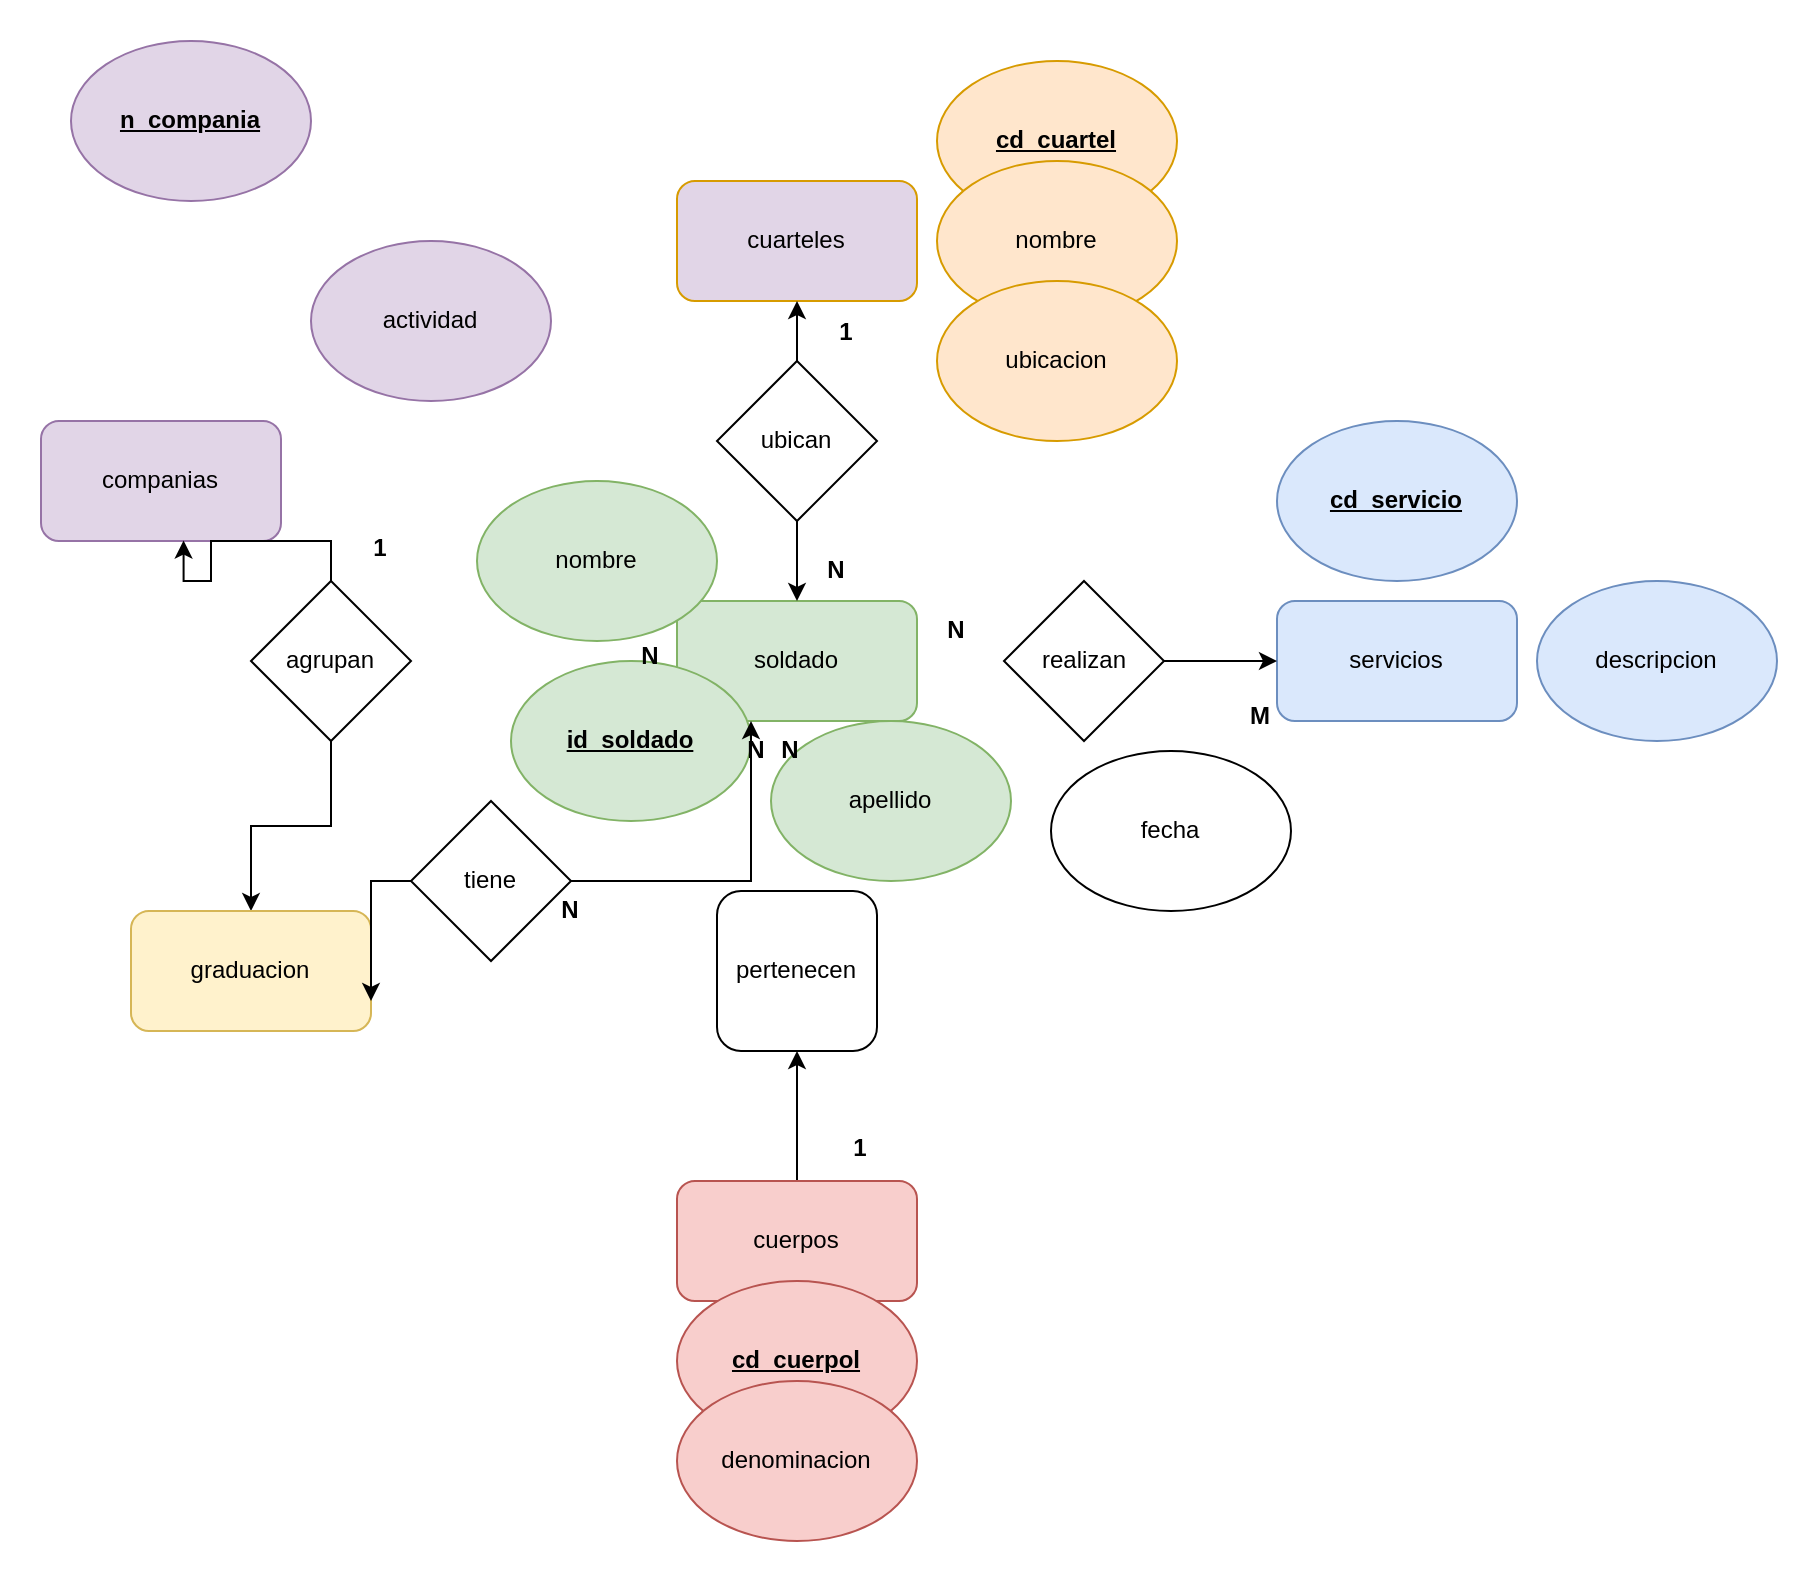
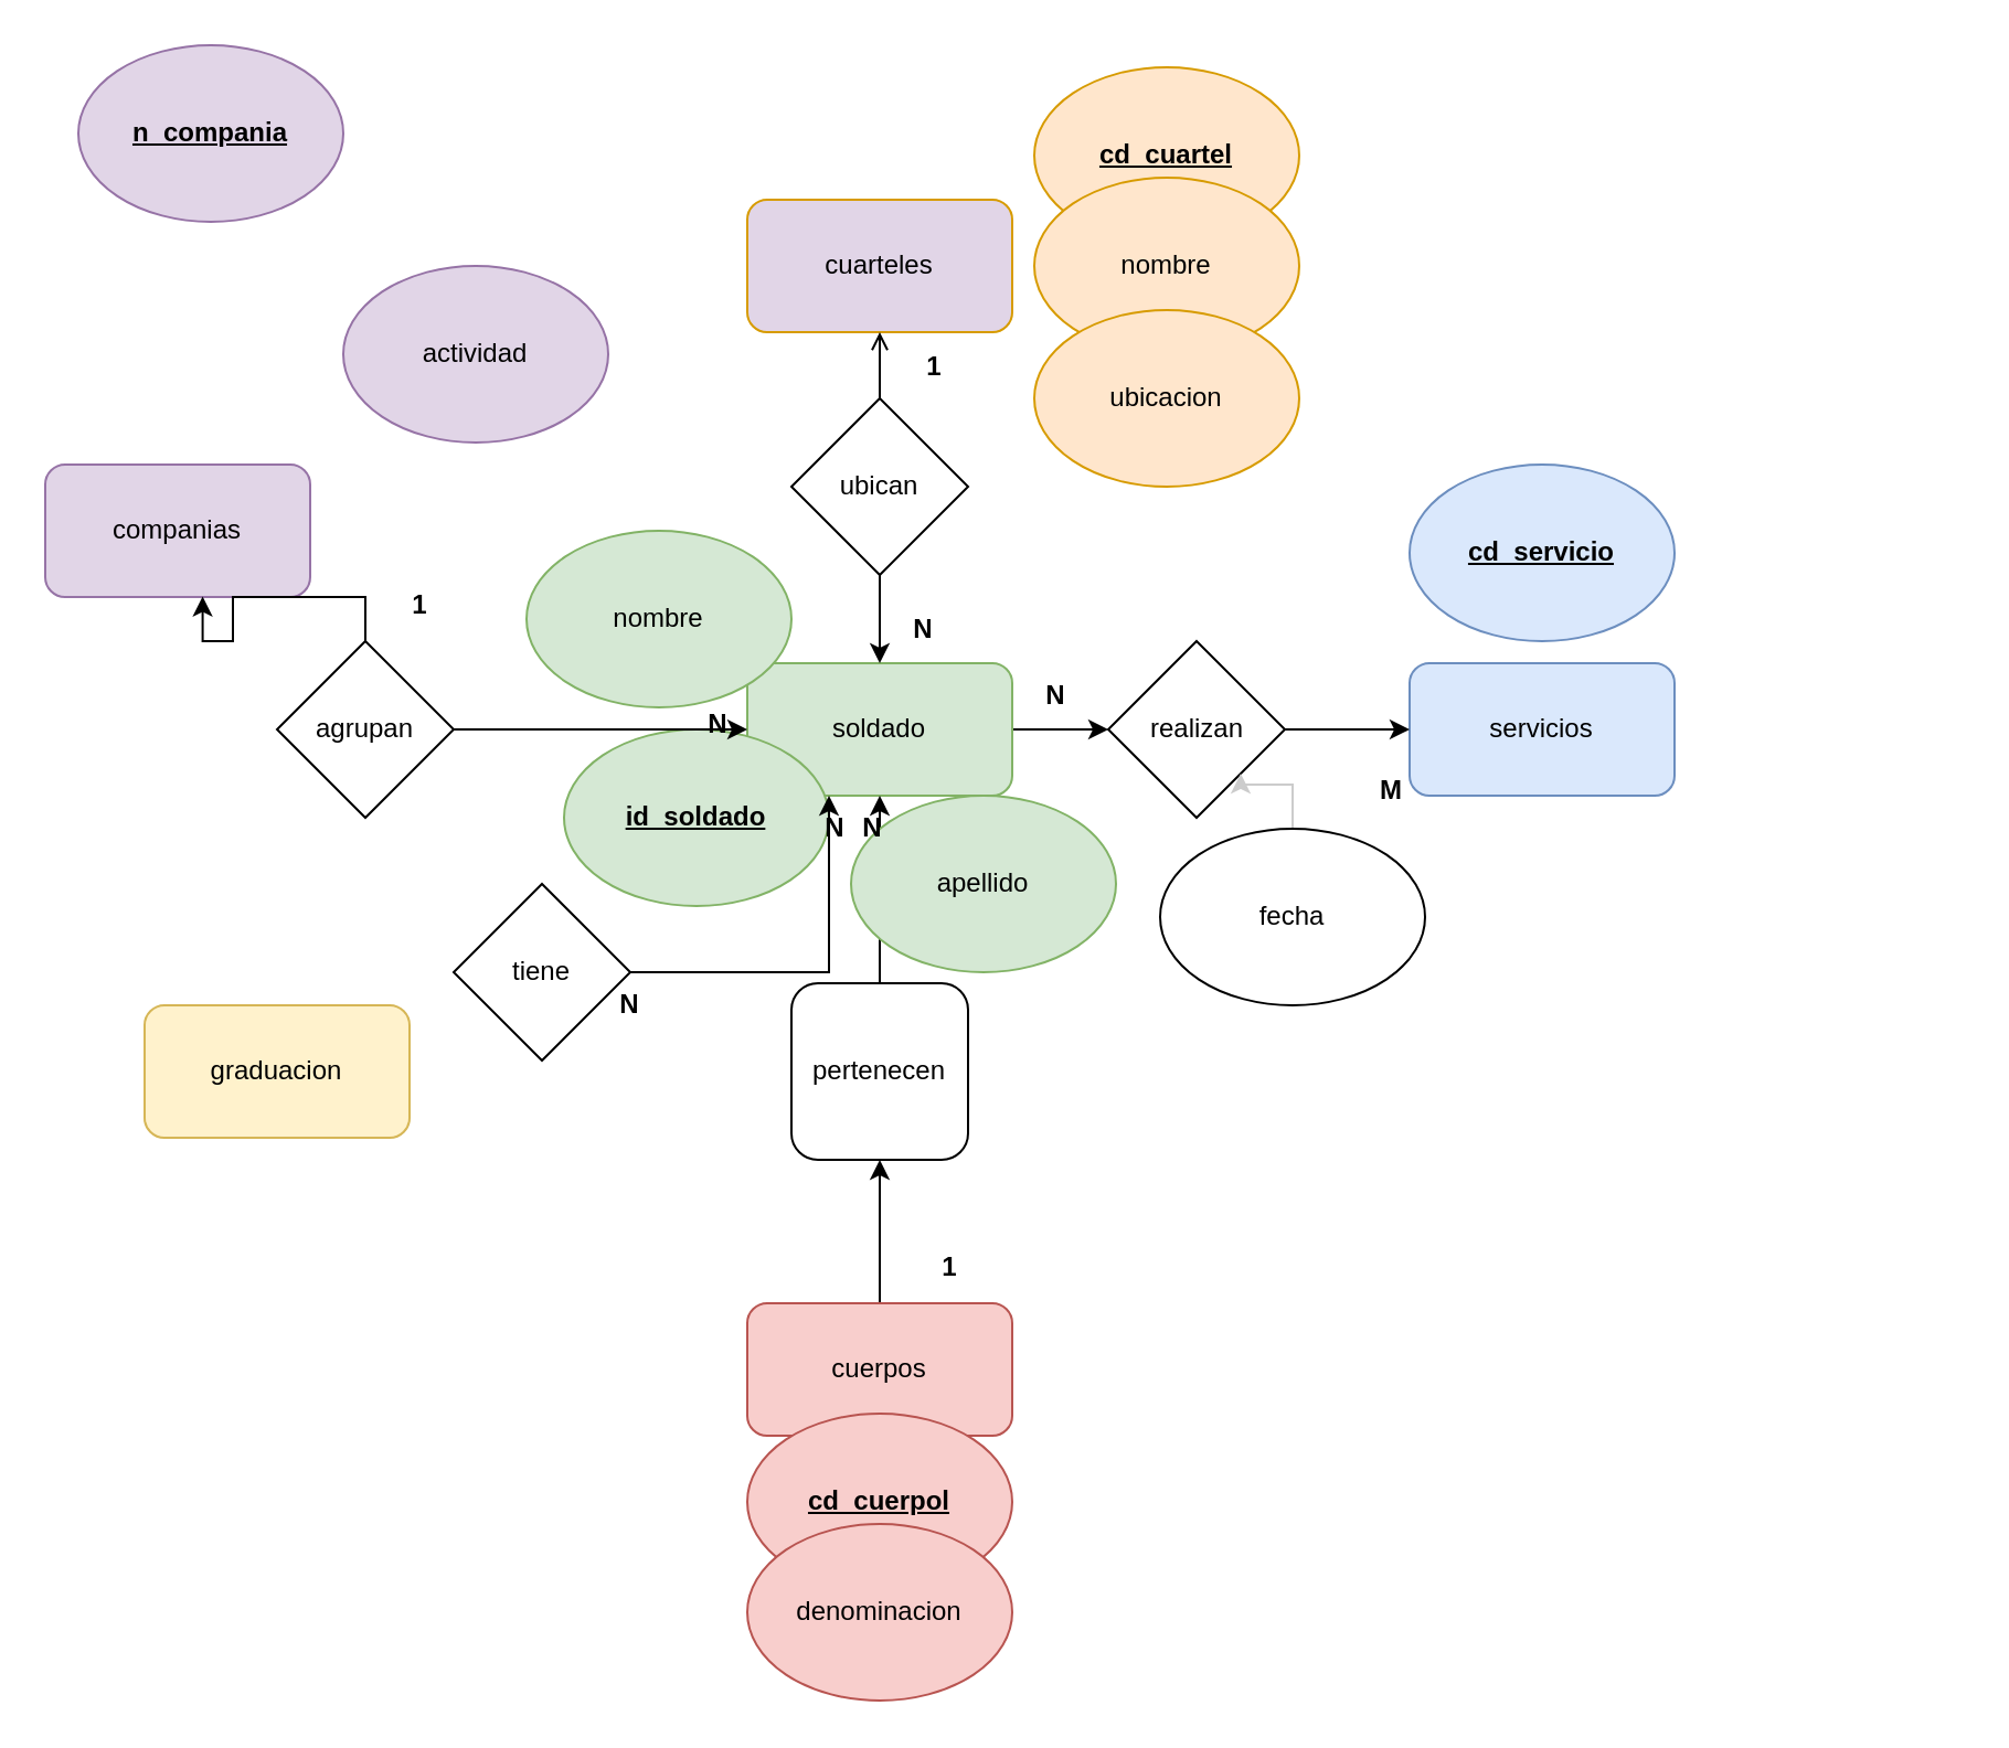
  <mxCell id="0" />
  <mxCell id="1" parent="0" />
+ <mxCell id="2" style="edgeStyle=orthogonalEdgeStyle;rounded=0;orthogonalLoop=1;jettySize=auto;html=1;exitX=1;exitY=0.5;exitDx=0;exitDy=0;entryX=0;entryY=0.5;entryDx=0;entryDy=0;" edge="1" parent="1" source="3" target="10"><mxGeometry relative="1" as="geometry" /></mxCell>
  <mxCell id="3" value="soldado" style="rounded=1;whiteSpace=wrap;html=1;fillColor=#d5e8d4;strokeColor=#82b366;" vertex="1" parent="1"><mxGeometry x="338" y="300" width="120" height="60" as="geometry" /></mxCell>
  <mxCell id="4" value="cuarteles" style="rounded=1;whiteSpace=wrap;html=1;fillColor=#e1d5e7;strokeColor=#d79b00;" vertex="1" parent="1"><mxGeometry x="338" y="90" width="120" height="60" as="geometry" /></mxCell>
  <mxCell id="5" value="" style="edgeStyle=orthogonalEdgeStyle;rounded=0;orthogonalLoop=1;jettySize=auto;html=1;" edge="1" parent="1" source="6" target="12"><mxGeometry relative="1" as="geometry" /></mxCell>
  <mxCell id="6" value="cuerpos" style="rounded=1;whiteSpace=wrap;html=1;fillColor=#f8cecc;strokeColor=#b85450;" vertex="1" parent="1"><mxGeometry x="338" y="590" width="120" height="60" as="geometry" /></mxCell>
  <mxCell id="7" value="companias" style="rounded=1;whiteSpace=wrap;html=1;fillColor=#e1d5e7;strokeColor=#9673a6;" vertex="1" parent="1"><mxGeometry x="20" y="210" width="120" height="60" as="geometry" /></mxCell>
  <mxCell id="8" value="servicios" style="rounded=1;whiteSpace=wrap;html=1;fillColor=#dae8fc;strokeColor=#6c8ebf;" vertex="1" parent="1"><mxGeometry x="638" y="300" width="120" height="60" as="geometry" /></mxCell>
  <mxCell id="9" style="edgeStyle=orthogonalEdgeStyle;rounded=0;orthogonalLoop=1;jettySize=auto;html=1;exitX=1;exitY=0.5;exitDx=0;exitDy=0;entryX=0;entryY=0.5;entryDx=0;entryDy=0;" edge="1" parent="1" source="10" target="8"><mxGeometry relative="1" as="geometry" /></mxCell>
  <mxCell id="10" value="realizan" style="rhombus;whiteSpace=wrap;html=1;" vertex="1" parent="1"><mxGeometry x="501.5" y="290" width="80" height="80" as="geometry" /></mxCell>
+ <mxCell id="11" value="" style="edgeStyle=orthogonalEdgeStyle;rounded=0;orthogonalLoop=1;jettySize=auto;html=1;" edge="1" parent="1" source="12" target="3"><mxGeometry relative="1" as="geometry" /></mxCell>
  <mxCell id="12" value="pertenecen" style="whiteSpace=wrap;html=1;rounded=1;" vertex="1" parent="1"><mxGeometry x="358" y="445" width="80" height="80" as="geometry" /></mxCell>
  <mxCell id="13" value="&lt;b&gt;&lt;u&gt;id_soldado&lt;/u&gt;&lt;/b&gt;" style="ellipse;whiteSpace=wrap;html=1;fillColor=#d5e8d4;strokeColor=#82b366;" vertex="1" parent="1"><mxGeometry x="255" y="330" width="120" height="80" as="geometry" /></mxCell>
  <mxCell id="14" value="nombre" style="ellipse;whiteSpace=wrap;html=1;fillColor=#d5e8d4;strokeColor=#82b366;" vertex="1" parent="1"><mxGeometry x="238" width="120" height="80" as="geometry" y="240" /></mxCell>
  <mxCell id="15" value="apellido" style="ellipse;whiteSpace=wrap;html=1;fillColor=#d5e8d4;strokeColor=#82b366;" vertex="1" parent="1"><mxGeometry x="385" y="360" width="120" height="80" as="geometry" /></mxCell>
  <mxCell id="16" value="&lt;b&gt;&lt;u&gt;cd_cuartel&lt;/u&gt;&lt;/b&gt;" style="ellipse;whiteSpace=wrap;html=1;fillColor=#ffe6cc;strokeColor=#d79b00;" vertex="1" parent="1"><mxGeometry x="468" y="30" width="120" height="80" as="geometry" /></mxCell>
  <mxCell id="17" value="nombre" style="ellipse;whiteSpace=wrap;html=1;fillColor=#ffe6cc;strokeColor=#d79b00;" vertex="1" parent="1"><mxGeometry x="468" y="80" width="120" height="80" as="geometry" /></mxCell>
  <mxCell id="18" value="ubicacion" style="ellipse;whiteSpace=wrap;html=1;fillColor=#ffe6cc;strokeColor=#d79b00;" vertex="1" parent="1"><mxGeometry x="468" y="140" width="120" height="80" as="geometry" /></mxCell>
  <mxCell id="19" value="&lt;b&gt;&lt;u&gt;cd_cuerpol&lt;/u&gt;&lt;/b&gt;" style="ellipse;whiteSpace=wrap;html=1;fillColor=#f8cecc;strokeColor=#b85450;" vertex="1" parent="1"><mxGeometry x="338" y="640" width="120" height="80" as="geometry" /></mxCell>
  <mxCell id="20" value="denominacion" style="ellipse;whiteSpace=wrap;html=1;fillColor=#f8cecc;strokeColor=#b85450;" vertex="1" parent="1"><mxGeometry x="338" y="690" width="120" height="80" as="geometry" /></mxCell>
  <mxCell id="21" value="&lt;b&gt;&lt;u&gt;n_compania&lt;/u&gt;&lt;/b&gt;" style="ellipse;whiteSpace=wrap;html=1;fillColor=#e1d5e7;strokeColor=#9673a6;" vertex="1" parent="1"><mxGeometry x="35" y="20" width="120" height="80" as="geometry" /></mxCell>
  <mxCell id="22" value="actividad" style="ellipse;whiteSpace=wrap;html=1;fillColor=#e1d5e7;strokeColor=#9673a6;" vertex="1" parent="1"><mxGeometry x="155" y="120" width="120" height="80" as="geometry" /></mxCell>
  <mxCell id="23" value="&lt;b&gt;&lt;u&gt;cd_servicio&lt;/u&gt;&lt;/b&gt;" style="ellipse;whiteSpace=wrap;html=1;fillColor=#dae8fc;strokeColor=#6c8ebf;" vertex="1" parent="1"><mxGeometry x="638" y="210" width="120" height="80" as="geometry" /></mxCell>
- <mxCell id="24" value="descripcion" style="ellipse;whiteSpace=wrap;html=1;fillColor=#dae8fc;strokeColor=#6c8ebf;" vertex="1" parent="1"><mxGeometry x="768" y="290" width="120" height="80" as="geometry" /></mxCell>
  <mxCell id="25" style="edgeStyle=orthogonalEdgeStyle;rounded=0;orthogonalLoop=1;jettySize=auto;html=1;exitX=0.5;exitY=1;exitDx=0;exitDy=0;entryX=0.5;entryY=0;entryDx=0;entryDy=0;" edge="1" parent="1" source="27" target="3"><mxGeometry relative="1" as="geometry" /></mxCell>
- <mxCell id="26" style="edgeStyle=orthogonalEdgeStyle;rounded=0;orthogonalLoop=1;jettySize=auto;html=1;exitX=0.5;exitY=0;exitDx=0;exitDy=0;entryX=0.5;entryY=1;entryDx=0;entryDy=0;" edge="1" parent="1" source="27" target="4"><mxGeometry relative="1" as="geometry" /></mxCell>
+ <mxCell id="26" style="edgeStyle=orthogonalEdgeStyle;rounded=0;orthogonalLoop=1;jettySize=auto;html=1;exitX=0.5;exitY=0;exitDx=0;exitDy=0;entryX=0.5;entryY=1;entryDx=0;entryDy=0;endArrow=open;" edge="1" parent="1" source="27" target="4"><mxGeometry relative="1" as="geometry" /></mxCell>
  <mxCell id="27" value="ubican" style="rhombus;whiteSpace=wrap;html=1;" vertex="1" parent="1"><mxGeometry x="358" y="180" width="80" height="80" as="geometry" /></mxCell>
  <mxCell id="28" style="edgeStyle=orthogonalEdgeStyle;rounded=0;orthogonalLoop=1;jettySize=auto;html=1;exitX=0.5;exitY=0;exitDx=0;exitDy=0;entryX=0.594;entryY=0.996;entryDx=0;entryDy=0;entryPerimeter=0;" edge="1" parent="1" source="30" target="7"><mxGeometry relative="1" as="geometry" /></mxCell>
- <mxCell id="29" style="edgeStyle=orthogonalEdgeStyle;rounded=0;orthogonalLoop=1;jettySize=auto;html=1;" edge="1" parent="1" source="30" target="31"><mxGeometry relative="1" as="geometry" /></mxCell>
+ <mxCell id="29" style="edgeStyle=orthogonalEdgeStyle;rounded=0;orthogonalLoop=1;jettySize=auto;html=1;entryX=0;entryY=0.5;entryDx=0;entryDy=0;" edge="1" parent="1" source="30" target="3"><mxGeometry relative="1" as="geometry" /></mxCell>
  <mxCell id="30" value="agrupan" style="rhombus;whiteSpace=wrap;html=1;" vertex="1" parent="1"><mxGeometry x="125" y="290" width="80" height="80" as="geometry" /></mxCell>
  <mxCell id="31" value="graduacion" style="rounded=1;whiteSpace=wrap;html=1;fillColor=#fff2cc;strokeColor=#d6b656;" vertex="1" parent="1"><mxGeometry x="65" y="455" width="120" height="60" as="geometry" /></mxCell>
- <mxCell id="32" style="edgeStyle=orthogonalEdgeStyle;rounded=0;orthogonalLoop=1;jettySize=auto;html=1;entryX=1;entryY=0.75;entryDx=0;entryDy=0;" edge="1" parent="1" source="34" target="31"><mxGeometry relative="1" as="geometry" /></mxCell>
  <mxCell id="33" style="edgeStyle=orthogonalEdgeStyle;rounded=0;orthogonalLoop=1;jettySize=auto;html=1;exitX=1;exitY=0.5;exitDx=0;exitDy=0;" edge="1" parent="1" source="34" target="3"><mxGeometry relative="1" as="geometry"><Array as="points"><mxPoint x="375" y="440" /></Array></mxGeometry></mxCell>
  <mxCell id="34" value="tiene" style="rhombus;whiteSpace=wrap;html=1;" vertex="1" parent="1"><mxGeometry x="205" y="400" width="80" height="80" as="geometry" /></mxCell>
+ <mxCell id="35" style="edgeStyle=orthogonalEdgeStyle;rounded=0;orthogonalLoop=1;jettySize=auto;html=1;entryX=1;entryY=1;entryDx=0;entryDy=0;strokeColor=#CCCCCC;" edge="1" parent="1" source="36" target="10"><mxGeometry relative="1" as="geometry" /></mxCell>
  <mxCell id="36" value="fecha" style="ellipse;whiteSpace=wrap;html=1;" vertex="1" parent="1"><mxGeometry x="525" y="375" width="120" height="80" as="geometry" /></mxCell>
  <mxCell id="37" value="&lt;b&gt;M&lt;/b&gt;" style="text;html=1;strokeColor=none;fillColor=none;align=center;verticalAlign=middle;whiteSpace=wrap;rounded=0;" vertex="1" parent="1"><mxGeometry x="615" y="345" width="30" height="25" as="geometry" /></mxCell>
  <mxCell id="38" value="&lt;b&gt;1&lt;/b&gt;" style="text;html=1;strokeColor=none;fillColor=none;align=center;verticalAlign=middle;whiteSpace=wrap;rounded=0;" vertex="1" parent="1"><mxGeometry x="415" y="560" width="30" height="27.5" as="geometry" /></mxCell>
  <mxCell id="39" value="&lt;b&gt;1&lt;/b&gt;" style="text;html=1;strokeColor=none;fillColor=none;align=center;verticalAlign=middle;whiteSpace=wrap;rounded=0;" vertex="1" parent="1"><mxGeometry x="408" y="152.5" width="30" height="27.5" as="geometry" /></mxCell>
  <mxCell id="40" value="&lt;b&gt;1&lt;/b&gt;" style="text;html=1;strokeColor=none;fillColor=none;align=center;verticalAlign=middle;whiteSpace=wrap;rounded=0;" vertex="1" parent="1"><mxGeometry x="175" y="260" width="30" height="27.5" as="geometry" /></mxCell>
  <mxCell id="41" value="&lt;b&gt;N&lt;/b&gt;" style="text;html=1;strokeColor=none;fillColor=none;align=center;verticalAlign=middle;whiteSpace=wrap;rounded=0;" vertex="1" parent="1"><mxGeometry x="398" y="270" width="40" height="30" as="geometry" /></mxCell>
  <mxCell id="42" value="&lt;b&gt;N&lt;/b&gt;" style="text;html=1;strokeColor=none;fillColor=none;align=center;verticalAlign=middle;whiteSpace=wrap;rounded=0;" vertex="1" parent="1"><mxGeometry x="458" y="300" width="40" height="30" as="geometry" /></mxCell>
  <mxCell id="43" value="&lt;b&gt;N&lt;/b&gt;" style="text;html=1;strokeColor=none;fillColor=none;align=center;verticalAlign=middle;whiteSpace=wrap;rounded=0;" vertex="1" parent="1"><mxGeometry x="305" y="312.5" width="40" height="30" as="geometry" /></mxCell>
  <mxCell id="44" value="&lt;b&gt;N&lt;/b&gt;" style="text;html=1;strokeColor=none;fillColor=none;align=center;verticalAlign=middle;whiteSpace=wrap;rounded=0;" vertex="1" parent="1"><mxGeometry x="358" y="360" width="40" height="30" as="geometry" /></mxCell>
  <mxCell id="45" value="&lt;b&gt;N&lt;/b&gt;" style="text;html=1;strokeColor=none;fillColor=none;align=center;verticalAlign=middle;whiteSpace=wrap;rounded=0;" vertex="1" parent="1"><mxGeometry x="265" y="440" width="40" height="30" as="geometry" /></mxCell>
  <mxCell id="46" value="&lt;b&gt;N&lt;/b&gt;" style="text;html=1;strokeColor=none;fillColor=none;align=center;verticalAlign=middle;whiteSpace=wrap;rounded=0;" vertex="1" parent="1"><mxGeometry x="375" y="360" width="40" height="30" as="geometry" /></mxCell>
